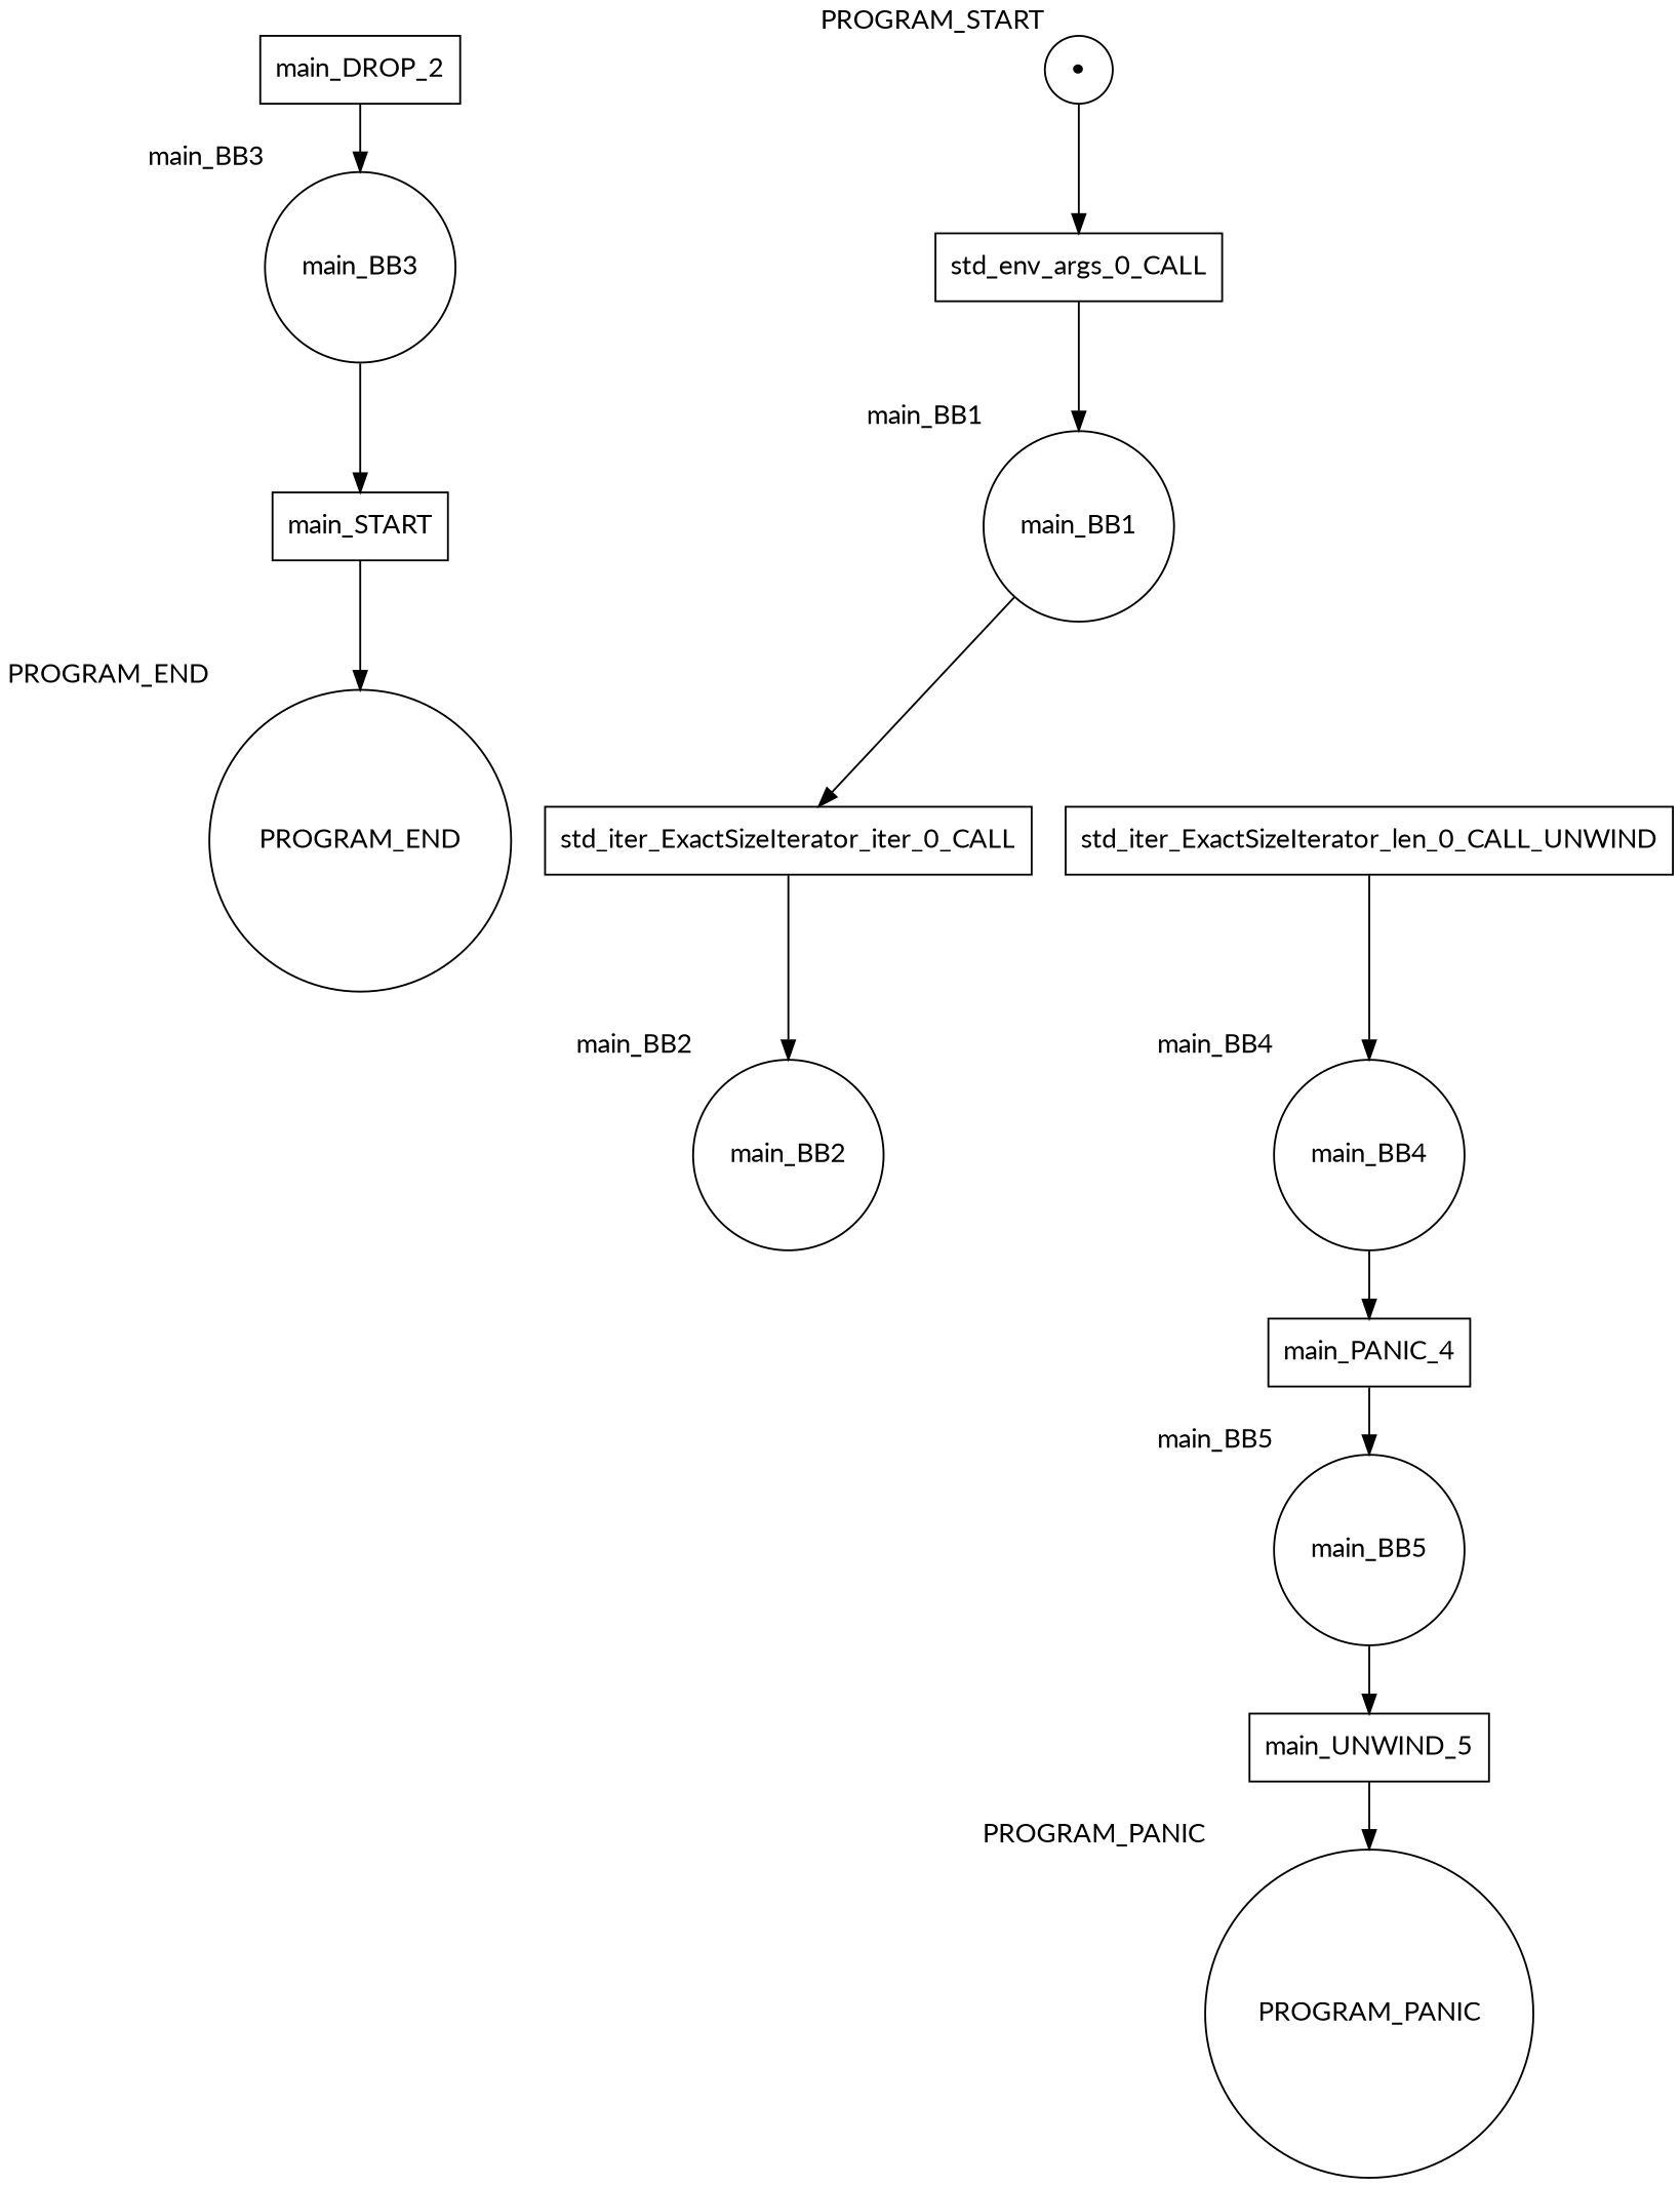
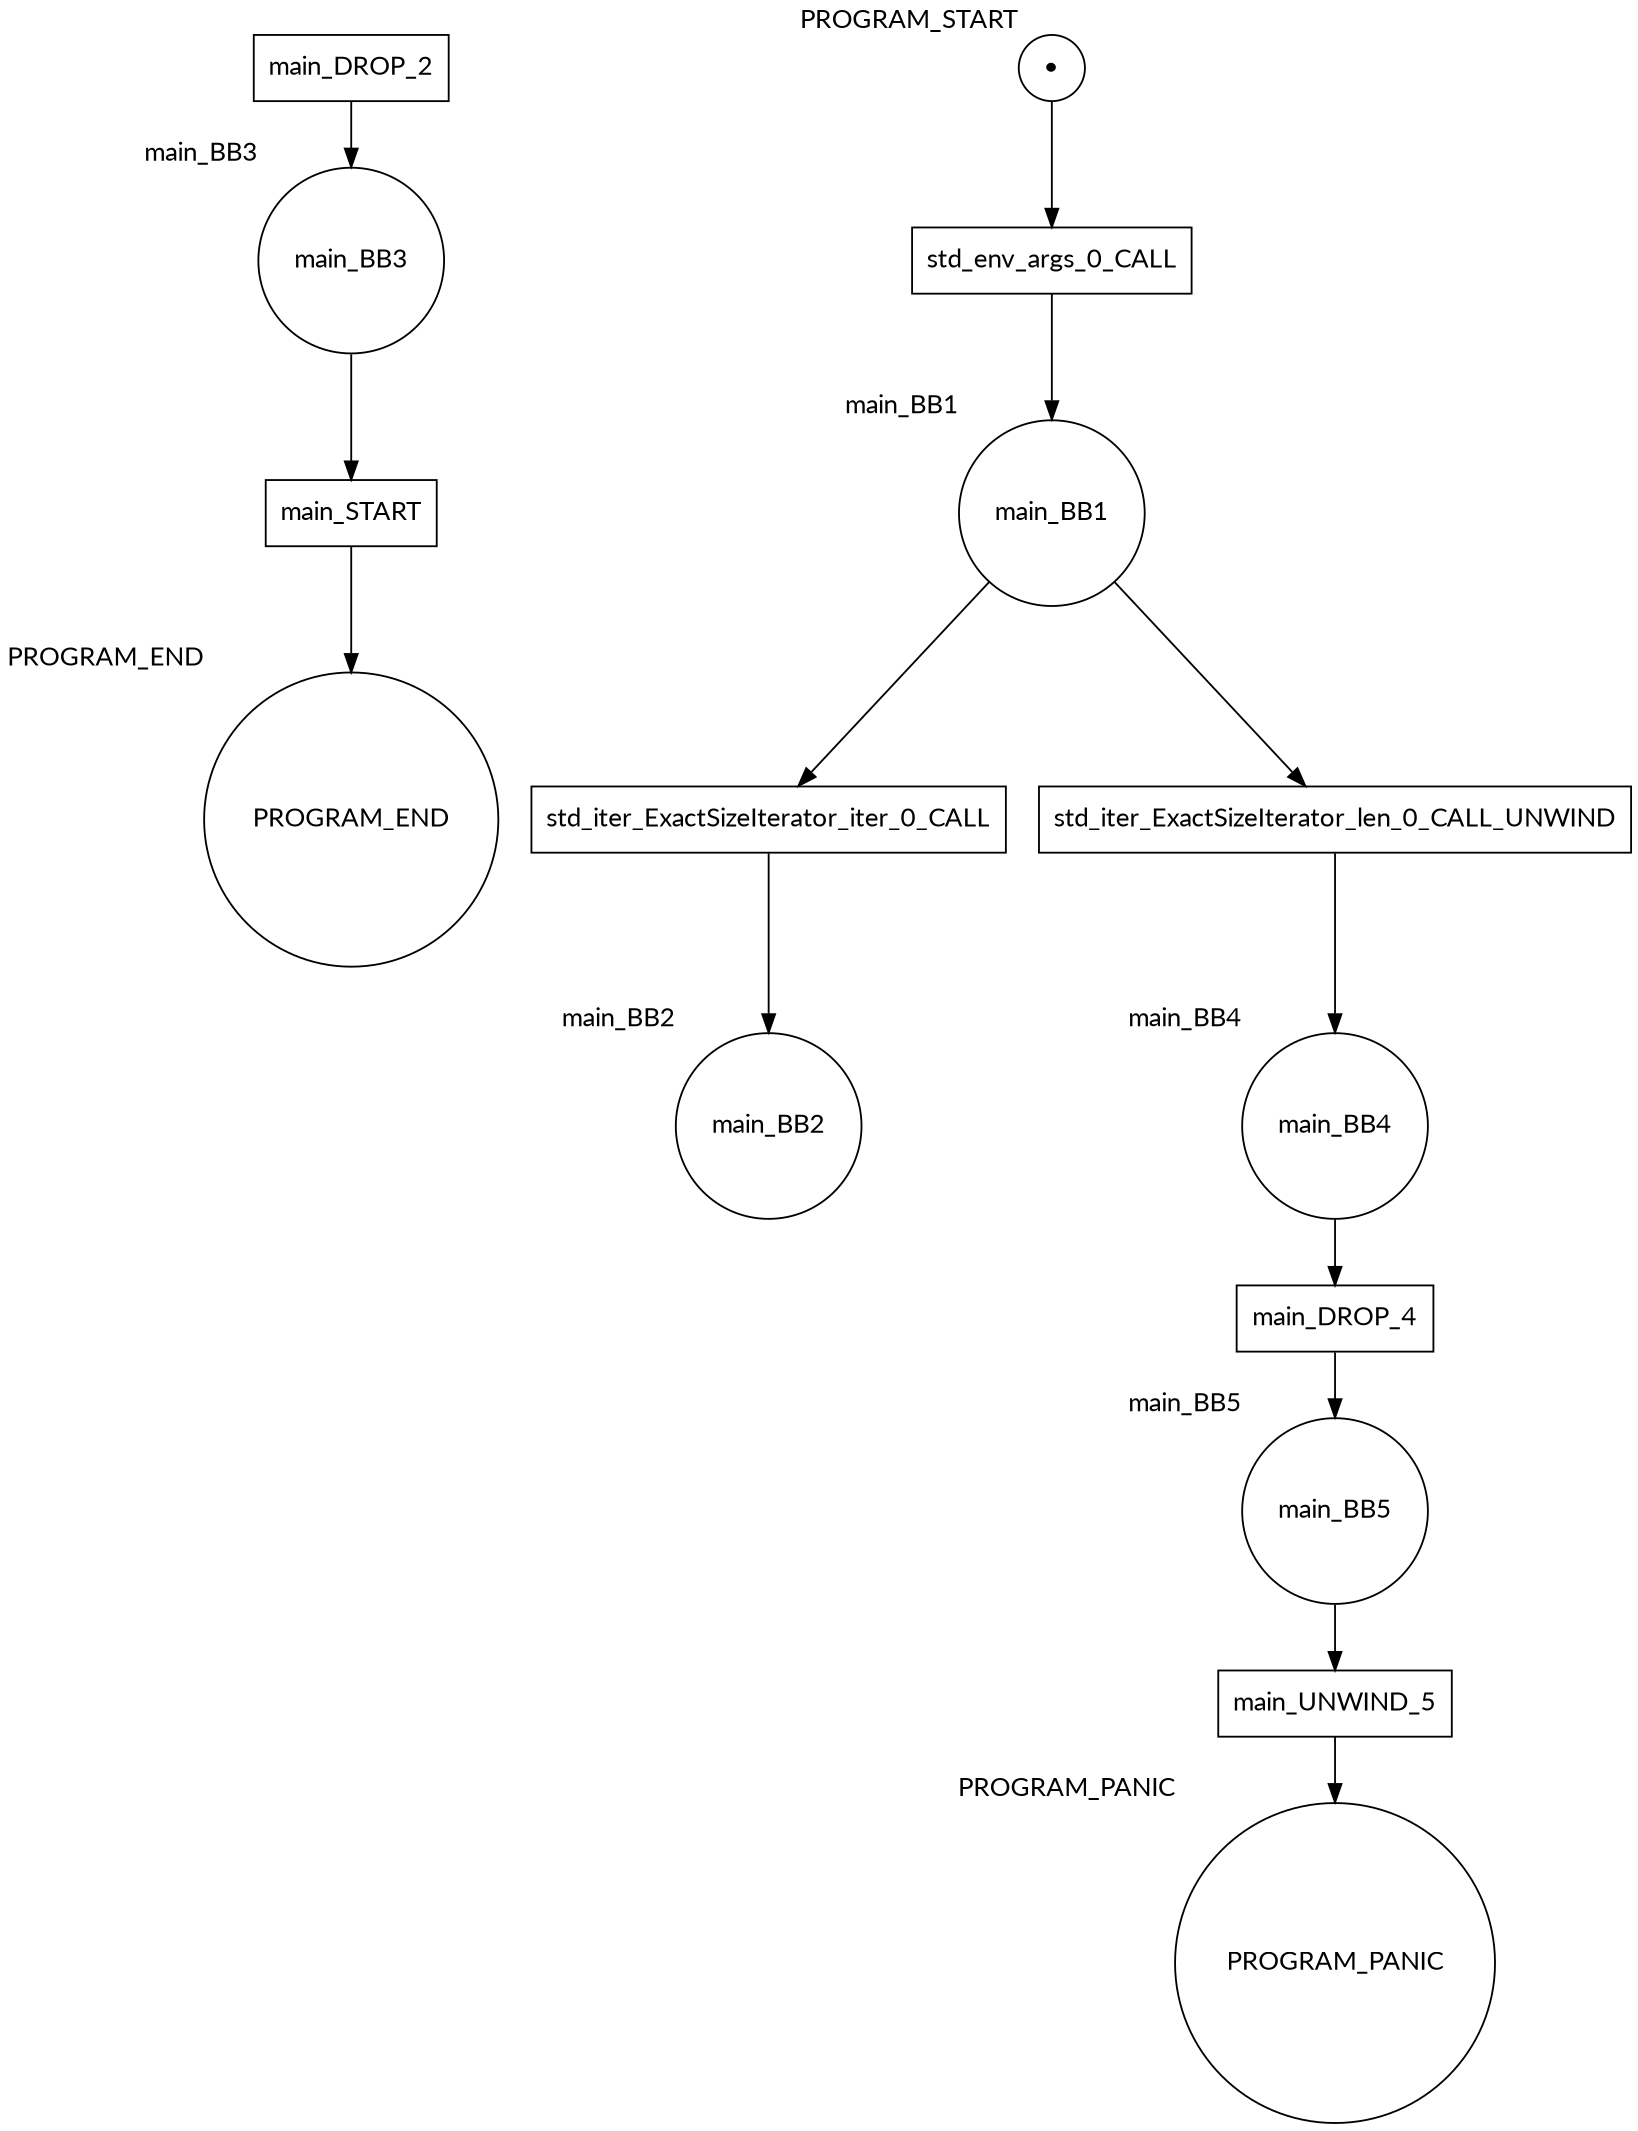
  digraph {
    fontname=Lato
    node [fontname=Lato shape=circle]
    edge [fontname=Lato]
    PROGRAM_END [xlabel=PROGRAM_END]
    PROGRAM_PANIC [xlabel=PROGRAM_PANIC]
    n3 [label="•" xlabel=PROGRAM_START]
    n4 [label=std_env_args_0_CALL shape=box]
    main_BB1 [xlabel=main_BB1]
    n6 [label=std_iter_ExactSizeIterator_iter_0_CALL shape=box]
    n7 [label=std_iter_ExactSizeIterator_len_0_CALL_UNWIND shape=box]
    main_BB2 [xlabel=main_BB2]
    main_BB4 [xlabel=main_BB4]
    n10 [label=main_DROP_2 shape=box]
    main_BB3 [xlabel=main_BB3]
    n12 [label=main_START shape=box]
-   n13 [label=main_PANIC_4 shape=box]
+   n13 [label=main_DROP_4 shape=box]
    main_BB5 [xlabel=main_BB5]
    n15 [label=main_UNWIND_5 shape=box]
    n3 -> n4
    n4 -> main_BB1
    main_BB1 -> n6
+   main_BB1 -> n7
    n6 -> main_BB2
    n7 -> main_BB4
    main_BB4 -> n13
    n10 -> main_BB3
    main_BB3 -> n12
    n12 -> PROGRAM_END
    n13 -> main_BB5
    main_BB5 -> n15
    n15 -> PROGRAM_PANIC
  }
